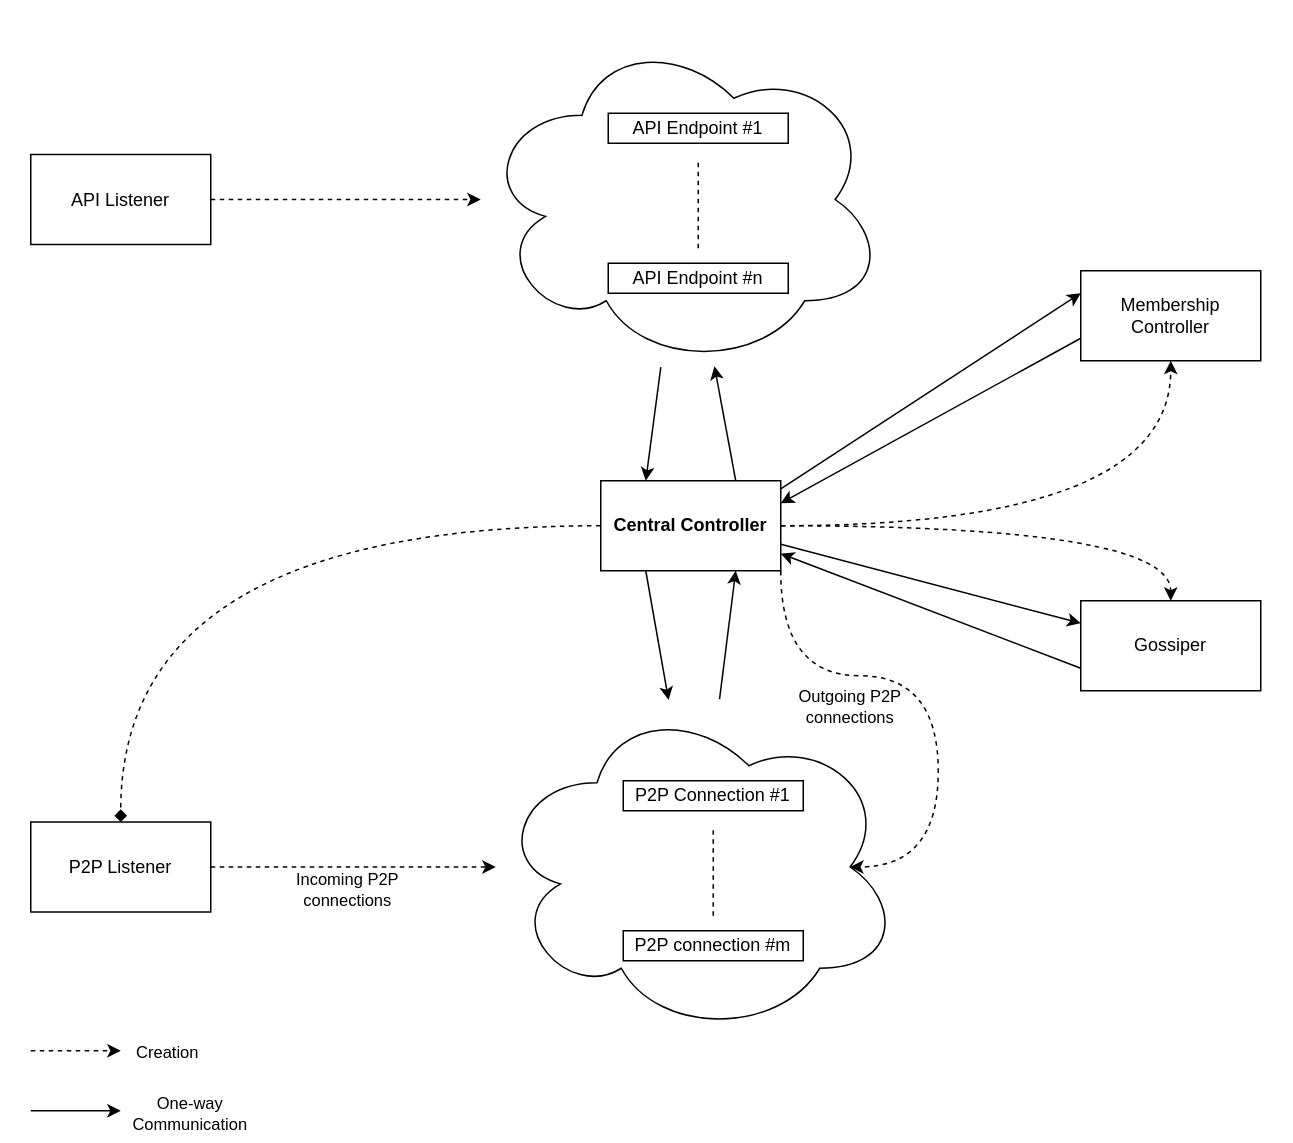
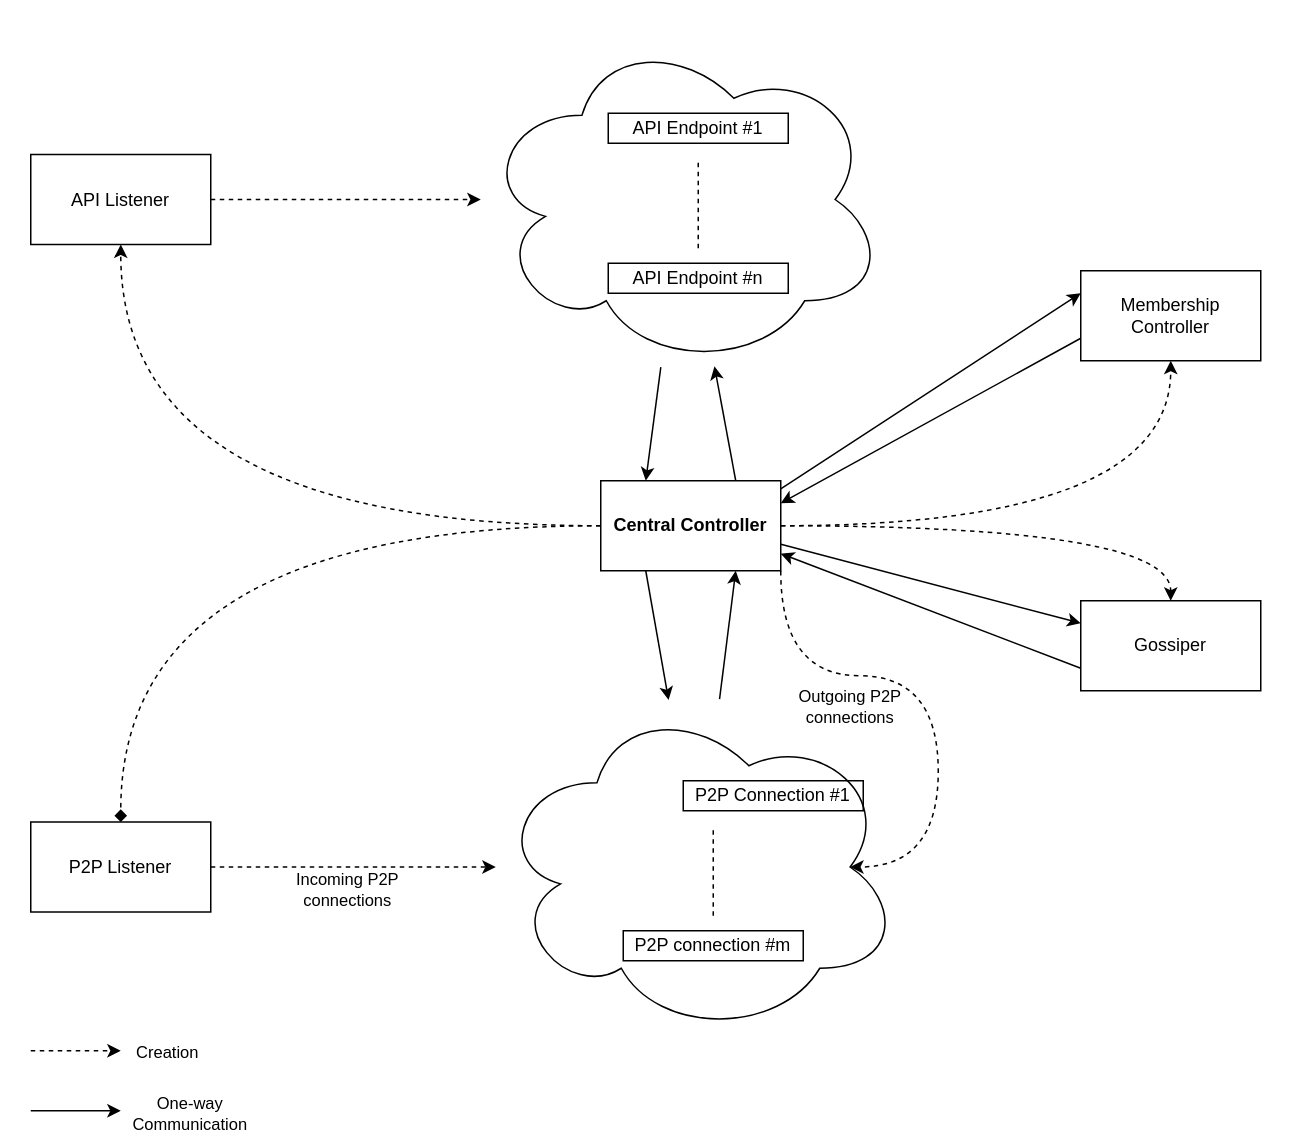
  <mxCell id="0" />
  <mxCell id="1" parent="0" />
  <mxCell id="2" value="&lt;b&gt;Central Controller&lt;/b&gt;" style="rounded=0;whiteSpace=wrap;html=1;fillColor=none;" parent="1" vertex="1"><mxGeometry x="400" y="320" width="120" height="60" as="geometry" /></mxCell>
  <mxCell id="3" value="API Listener" style="rounded=0;whiteSpace=wrap;html=1;fillColor=none;" parent="1" vertex="1"><mxGeometry x="20" y="102.5" width="120" height="60" as="geometry" /></mxCell>
  <mxCell id="4" value="" style="endArrow=classic;dashed=1;html=1;exitX=1;exitY=0.5;exitDx=0;exitDy=0;endFill=1;" parent="1" source="3" target="6" edge="1"><mxGeometry width="50" height="50" relative="1" as="geometry"><mxPoint x="265" y="232.5" as="sourcePoint" /><mxPoint x="320" y="132.5" as="targetPoint" /></mxGeometry></mxCell>
  <mxCell id="5" value="" style="group" parent="1" vertex="1" connectable="0"><mxGeometry x="320" y="20" width="270" height="225" as="geometry" /></mxCell>
  <mxCell id="6" value="" style="ellipse;shape=cloud;whiteSpace=wrap;html=1;fillColor=none;" parent="5" vertex="1"><mxGeometry width="270" height="225" as="geometry" /></mxCell>
  <mxCell id="7" value="API Endpoint #1" style="rounded=0;whiteSpace=wrap;html=1;fillColor=none;" parent="5" vertex="1"><mxGeometry x="85" y="55" width="120" height="20" as="geometry" /></mxCell>
  <mxCell id="8" value="" style="endArrow=none;dashed=1;html=1;" parent="5" edge="1"><mxGeometry width="50" height="50" relative="1" as="geometry"><mxPoint x="145" y="145" as="sourcePoint" /><mxPoint x="145" y="85" as="targetPoint" /></mxGeometry></mxCell>
  <mxCell id="9" value="API Endpoint #n" style="rounded=0;whiteSpace=wrap;html=1;fillColor=none;" parent="5" vertex="1"><mxGeometry x="85" y="155" width="120" height="20" as="geometry" /></mxCell>
  <mxCell id="10" value="" style="endArrow=classic;dashed=1;html=1;endFill=1;" parent="1" edge="1"><mxGeometry width="50" height="50" relative="1" as="geometry"><mxPoint x="20" y="700" as="sourcePoint" /><mxPoint x="80" y="700" as="targetPoint" /></mxGeometry></mxCell>
  <mxCell id="11" value="Creation" style="edgeLabel;html=1;align=center;verticalAlign=middle;resizable=0;points=[];" parent="10" vertex="1" connectable="0"><mxGeometry x="0.52" y="-3" relative="1" as="geometry"><mxPoint x="44" y="-3" as="offset" /></mxGeometry></mxCell>
  <mxCell id="12" value="" style="endArrow=classic;html=1;" parent="1" edge="1"><mxGeometry width="50" height="50" relative="1" as="geometry"><mxPoint x="20" y="740" as="sourcePoint" /><mxPoint x="80" y="740" as="targetPoint" /></mxGeometry></mxCell>
  <mxCell id="13" value="One-way&lt;br&gt;Communication" style="edgeLabel;html=1;align=center;verticalAlign=middle;resizable=0;points=[];" parent="12" vertex="1" connectable="0"><mxGeometry x="0.353" y="-1" relative="1" as="geometry"><mxPoint x="64" as="offset" /></mxGeometry></mxCell>
  <mxCell id="14" value="" style="endArrow=classic;html=1;exitX=0.75;exitY=0;exitDx=0;exitDy=0;" parent="1" source="2" target="6" edge="1"><mxGeometry width="50" height="50" relative="1" as="geometry"><mxPoint x="470" y="305" as="sourcePoint" /><mxPoint x="520" y="255" as="targetPoint" /></mxGeometry></mxCell>
  <mxCell id="15" value="" style="endArrow=classic;html=1;entryX=0.25;entryY=0;entryDx=0;entryDy=0;" parent="1" source="6" target="2" edge="1"><mxGeometry width="50" height="50" relative="1" as="geometry"><mxPoint x="265" y="310" as="sourcePoint" /><mxPoint x="315" y="260" as="targetPoint" /></mxGeometry></mxCell>
+ <mxCell id="16" value="" style="endArrow=classic;dashed=1;html=1;exitX=0;exitY=0.5;exitDx=0;exitDy=0;endFill=1;entryX=0.5;entryY=1;entryDx=0;entryDy=0;edgeStyle=orthogonalEdgeStyle;curved=1;" parent="1" source="2" target="3" edge="1"><mxGeometry width="50" height="50" relative="1" as="geometry"><mxPoint x="220" y="295" as="sourcePoint" /><mxPoint x="340" y="295" as="targetPoint" /></mxGeometry></mxCell>
  <mxCell id="17" value="P2P Listener" style="rounded=0;whiteSpace=wrap;html=1;fillColor=none;" parent="1" vertex="1"><mxGeometry x="20" y="547.5" width="120" height="60" as="geometry" /></mxCell>
  <mxCell id="18" value="" style="endArrow=diamond;dashed=1;html=1;endFill=1;entryX=0.5;entryY=0;entryDx=0;entryDy=0;exitX=0;exitY=0.5;exitDx=0;exitDy=0;edgeStyle=orthogonalEdgeStyle;curved=1;" parent="1" source="2" target="17" edge="1"><mxGeometry width="50" height="50" relative="1" as="geometry"><mxPoint x="140" y="420" as="sourcePoint" /><mxPoint x="135" y="410" as="targetPoint" /></mxGeometry></mxCell>
  <mxCell id="19" value="" style="group" parent="1" vertex="1" connectable="0"><mxGeometry x="330" y="465" width="270" height="225" as="geometry" /></mxCell>
  <mxCell id="20" value="" style="ellipse;shape=cloud;whiteSpace=wrap;html=1;fillColor=none;" parent="19" vertex="1"><mxGeometry width="270" height="225" as="geometry" /></mxCell>
- <mxCell id="21" value="P2P Connection #1" style="rounded=0;whiteSpace=wrap;html=1;fillColor=none;" parent="19" vertex="1"><mxGeometry x="85" y="55" width="120" height="20" as="geometry" /></mxCell>
+ <mxCell id="21" value="P2P Connection #1" style="rounded=0;whiteSpace=wrap;html=1;fillColor=none;" parent="19" vertex="1"><mxGeometry x="125" y="55" width="120" height="20" as="geometry" /></mxCell>
  <mxCell id="22" value="" style="endArrow=none;dashed=1;html=1;" parent="19" edge="1"><mxGeometry width="50" height="50" relative="1" as="geometry"><mxPoint x="145" y="145" as="sourcePoint" /><mxPoint x="145" y="85" as="targetPoint" /></mxGeometry></mxCell>
  <mxCell id="23" value="P2P connection #m" style="rounded=0;whiteSpace=wrap;html=1;fillColor=none;" parent="19" vertex="1"><mxGeometry x="85" y="155" width="120" height="20" as="geometry" /></mxCell>
  <mxCell id="24" value="" style="endArrow=classic;dashed=1;html=1;exitX=1;exitY=0.5;exitDx=0;exitDy=0;endFill=1;" parent="1" source="17" target="20" edge="1"><mxGeometry width="50" height="50" relative="1" as="geometry"><mxPoint x="200" y="657.5" as="sourcePoint" /><mxPoint x="320" y="657.5" as="targetPoint" /></mxGeometry></mxCell>
  <mxCell id="25" value="Incoming P2P&lt;br&gt;connections" style="edgeLabel;html=1;align=center;verticalAlign=middle;resizable=0;points=[];" parent="24" vertex="1" connectable="0"><mxGeometry x="-0.157" y="-2" relative="1" as="geometry"><mxPoint x="10" y="13" as="offset" /></mxGeometry></mxCell>
  <mxCell id="26" value="" style="endArrow=classic;html=1;entryX=0.75;entryY=1;entryDx=0;entryDy=0;" parent="1" source="20" target="2" edge="1"><mxGeometry width="50" height="50" relative="1" as="geometry"><mxPoint x="574.2" y="426.34" as="sourcePoint" /><mxPoint x="560.005" y="349.996" as="targetPoint" /></mxGeometry></mxCell>
  <mxCell id="27" value="" style="endArrow=classic;html=1;exitX=0.25;exitY=1;exitDx=0;exitDy=0;" parent="1" source="2" target="20" edge="1"><mxGeometry width="50" height="50" relative="1" as="geometry"><mxPoint x="345.052" y="414.998" as="sourcePoint" /><mxPoint x="335" y="490.69" as="targetPoint" /></mxGeometry></mxCell>
  <mxCell id="28" value="" style="endArrow=classic;dashed=1;html=1;endFill=1;edgeStyle=orthogonalEdgeStyle;curved=1;exitX=1;exitY=1;exitDx=0;exitDy=0;entryX=0.875;entryY=0.5;entryDx=0;entryDy=0;entryPerimeter=0;" parent="1" source="2" target="20" edge="1"><mxGeometry width="50" height="50" relative="1" as="geometry"><mxPoint x="570" y="350" as="sourcePoint" /><mxPoint x="750" y="355" as="targetPoint" /><Array as="points"><mxPoint x="520" y="450" /><mxPoint x="625" y="450" /><mxPoint x="625" y="577" /></Array></mxGeometry></mxCell>
  <mxCell id="29" value="Outgoing P2P&lt;br&gt;connections" style="edgeLabel;html=1;align=center;verticalAlign=middle;resizable=0;points=[];" parent="28" vertex="1" connectable="0"><mxGeometry x="-0.418" y="-45" relative="1" as="geometry"><mxPoint x="10.21" y="-25" as="offset" /></mxGeometry></mxCell>
  <mxCell id="30" value="Membership Controller" style="rounded=0;whiteSpace=wrap;html=1;fillColor=none;" vertex="1" parent="1"><mxGeometry x="720" y="180" width="120" height="60" as="geometry" /></mxCell>
  <mxCell id="31" value="Gossiper" style="rounded=0;whiteSpace=wrap;html=1;fillColor=none;" vertex="1" parent="1"><mxGeometry x="720" y="400" width="120" height="60" as="geometry" /></mxCell>
  <mxCell id="32" value="" style="endArrow=classic;html=1;exitX=1;exitY=0.09;exitDx=0;exitDy=0;entryX=0;entryY=0.25;entryDx=0;entryDy=0;exitPerimeter=0;" edge="1" parent="1" source="2" target="30"><mxGeometry width="50" height="50" relative="1" as="geometry"><mxPoint x="600" y="320" as="sourcePoint" /><mxPoint x="585.612" y="243.681" as="targetPoint" /></mxGeometry></mxCell>
  <mxCell id="33" value="" style="endArrow=classic;html=1;exitX=1.001;exitY=0.706;exitDx=0;exitDy=0;entryX=0;entryY=0.25;entryDx=0;entryDy=0;exitPerimeter=0;" edge="1" parent="1" source="2" target="31"><mxGeometry width="50" height="50" relative="1" as="geometry"><mxPoint x="535" y="355" as="sourcePoint" /><mxPoint x="735" y="215" as="targetPoint" /></mxGeometry></mxCell>
  <mxCell id="34" value="" style="endArrow=classic;html=1;entryX=1;entryY=0.25;entryDx=0;entryDy=0;exitX=0;exitY=0.75;exitDx=0;exitDy=0;" edge="1" parent="1" source="30" target="2"><mxGeometry width="50" height="50" relative="1" as="geometry"><mxPoint x="695.149" y="254.997" as="sourcePoint" /><mxPoint x="685" y="330.68" as="targetPoint" /></mxGeometry></mxCell>
  <mxCell id="35" value="" style="endArrow=classic;html=1;entryX=1;entryY=0.81;entryDx=0;entryDy=0;exitX=0;exitY=0.75;exitDx=0;exitDy=0;entryPerimeter=0;" edge="1" parent="1" source="31" target="2"><mxGeometry width="50" height="50" relative="1" as="geometry"><mxPoint x="725" y="230" as="sourcePoint" /><mxPoint x="525" y="340" as="targetPoint" /></mxGeometry></mxCell>
  <mxCell id="36" value="" style="endArrow=classic;dashed=1;html=1;exitX=1;exitY=0.5;exitDx=0;exitDy=0;endFill=1;entryX=0.5;entryY=1;entryDx=0;entryDy=0;edgeStyle=orthogonalEdgeStyle;curved=1;" edge="1" parent="1" source="2" target="30"><mxGeometry width="50" height="50" relative="1" as="geometry"><mxPoint x="895" y="427.5" as="sourcePoint" /><mxPoint x="575" y="240" as="targetPoint" /></mxGeometry></mxCell>
  <mxCell id="37" value="" style="endArrow=classic;dashed=1;html=1;exitX=1;exitY=0.5;exitDx=0;exitDy=0;endFill=1;entryX=0.5;entryY=0;entryDx=0;entryDy=0;edgeStyle=orthogonalEdgeStyle;curved=1;" edge="1" parent="1" source="2" target="31"><mxGeometry width="50" height="50" relative="1" as="geometry"><mxPoint x="525" y="340" as="sourcePoint" /><mxPoint x="785" y="245" as="targetPoint" /><Array as="points"><mxPoint x="780" y="350" /></Array></mxGeometry></mxCell>
